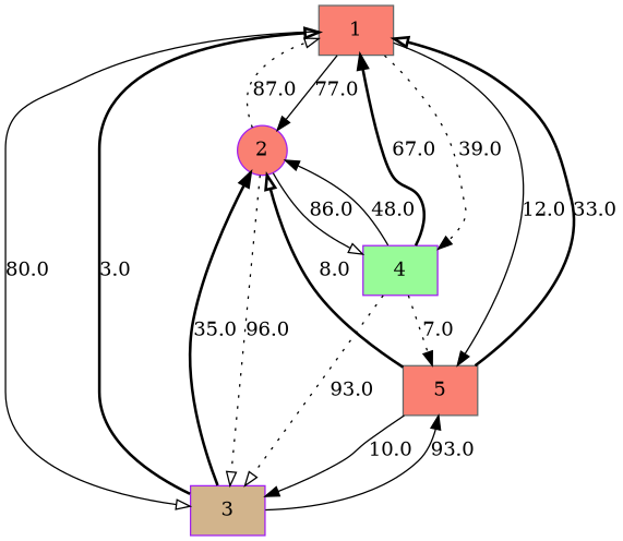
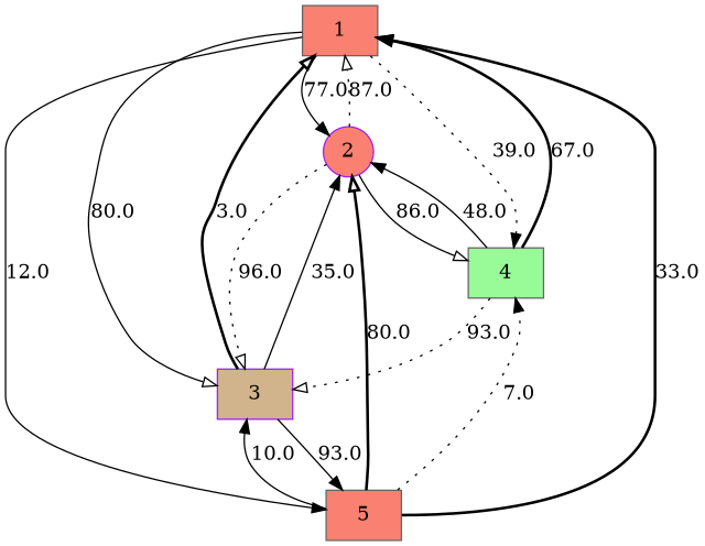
  strict digraph {
    node [color=gray40 fillcolor=salmon shape=box style=filled]
    edge [arrowhead=normal style=solid]
    n1 [label=1]
    n2 [color=purple label=2 shape=circle]
    n3 [color=purple fillcolor=tan label=3]
-   n4 [color=purple fillcolor=palegreen label=4]
+   n4 [fillcolor=palegreen label=4]
    n5 [label=5]
    n1 -> n2 [label=77.0]
    n1 -> n3 [arrowhead=onormal label=80.0]
    n1 -> n4 [label=39.0 style=dotted]
    n1 -> n5 [label=12.0]
    n2 -> n1 [arrowhead=onormal label=87.0 style=dotted]
    n2 -> n3 [arrowhead=onormal label=96.0 style=dotted]
    n2 -> n4 [arrowhead=onormal label=86.0]
    n3 -> n1 [arrowhead=onormal label=3.0 style=bold]
-   n3 -> n2 [label=35.0 style=bold]
+   n3 -> n2 [label=35.0]
    n3 -> n5 [label=93.0]
    n4 -> n1 [label=67.0 style=bold]
    n4 -> n2 [label=48.0]
    n4 -> n3 [arrowhead=onormal label=93.0 style=dotted]
-   n4 -> n5 [label=7.0 style=dotted]
+   n5 -> n4 [label=7.0 style=dotted]
    n5 -> n1 [arrowhead=onormal label=33.0 style=bold]
-   n5 -> n2 [arrowhead=onormal label=8.0 style=bold]
+   n5 -> n2 [arrowhead=onormal label=80.0 style=bold]
    n5 -> n3 [label=10.0]
  }
